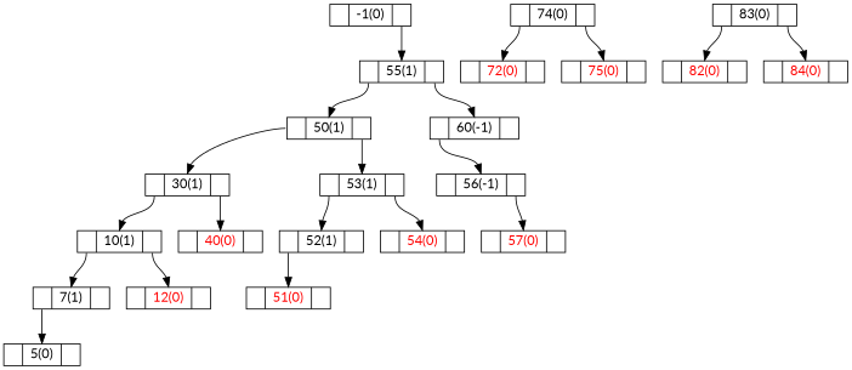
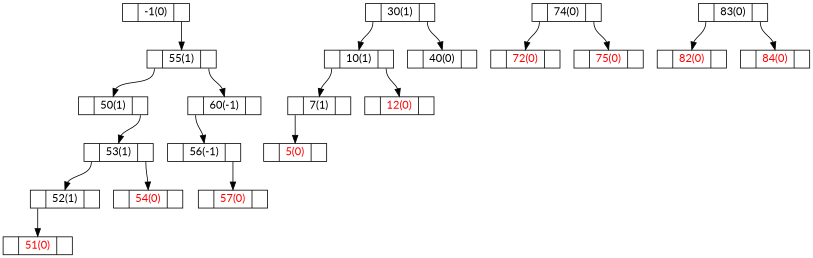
  digraph {
    fontname=Lato
    node [color=black fontname=Lato shape=record]
    edge [fontname=Lato headport=D tailport=L]
    n1 [height=.1 label="<L> |<D> -1(0)|<R> "]
    n2 [height=.1 label="<L> |<D> 55(1)|<R> "]
    n3 [height=.1 label="<L> |<D> 50(1)|<R> "]
    n4 [height=.1 label="<L> |<D> 60(-1)|<R> "]
    n5 [height=.1 label="<L> |<D> 30(1)|<R> "]
    n6 [height=.1 label="<L> |<D> 53(1)|<R> "]
    n7 [height=.1 label="<L> |<D> 56(-1)|<R> "]
    n8 [height=.1 label="<L> |<D> 10(1)|<R> "]
-   n9 [height=.1 label="<L> |<D> 40(0)|<R> " fontcolor=red]
+   n9 [height=.1 label="<L> |<D> 40(0)|<R> "]
    n10 [height=.1 label="<L> |<D> 52(1)|<R> "]
    n11 [fontcolor=red height=.1 label="<L> |<D> 54(0)|<R> "]
    n12 [fontcolor=red height=.1 label="<L> |<D> 57(0)|<R> "]
    n13 [height=.1 label="<L> |<D> 7(1)|<R> "]
    n14 [fontcolor=red height=.1 label="<L> |<D> 12(0)|<R> "]
    n15 [fontcolor=red height=.1 label="<L> |<D> 51(0)|<R> "]
    n16 [height=.1 label="<L> |<D> 74(0)|<R> "]
    n17 [fontcolor=red height=.1 label="<L> |<D> 72(0)|<R> "]
    n18 [fontcolor=red height=.1 label="<L> |<D> 75(0)|<R> "]
    n19 [height=.1 label="<L> |<D> 83(0)|<R> "]
    n20 [fontcolor=red height=.1 label="<L> |<D> 82(0)|<R> "]
    n21 [fontcolor=red height=.1 label="<L> |<D> 84(0)|<R> "]
-   n22 [fontcolor=black height=.1 label="<L> |<D> 5(0)|<R> "]
+   n22 [fontcolor=red height=.1 label="<L> |<D> 5(0)|<R> "]
    n1 -> n2 [tailport=R]
    n2 -> n3
    n2 -> n4 [tailport=R]
-   n3 -> n5
    n3 -> n6 [tailport=R]
    n4 -> n7
    n5 -> n8
    n5 -> n9 [tailport=R]
    n6 -> n10
    n6 -> n11 [tailport=R]
    n7 -> n12 [tailport=R]
    n8 -> n13
    n8 -> n14 [tailport=R]
    n10 -> n15
    n13 -> n22
    n16 -> n17
    n16 -> n18 [tailport=R]
    n19 -> n20
    n19 -> n21 [tailport=R]
  }
